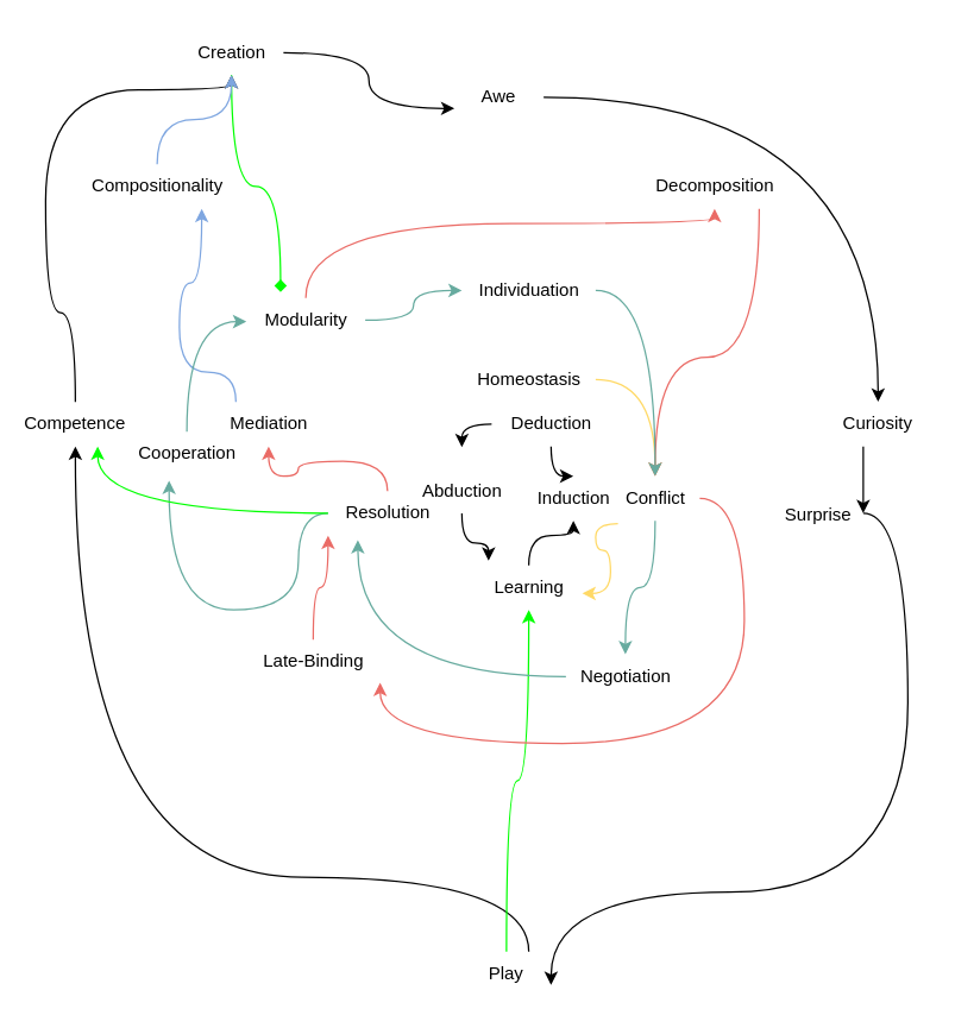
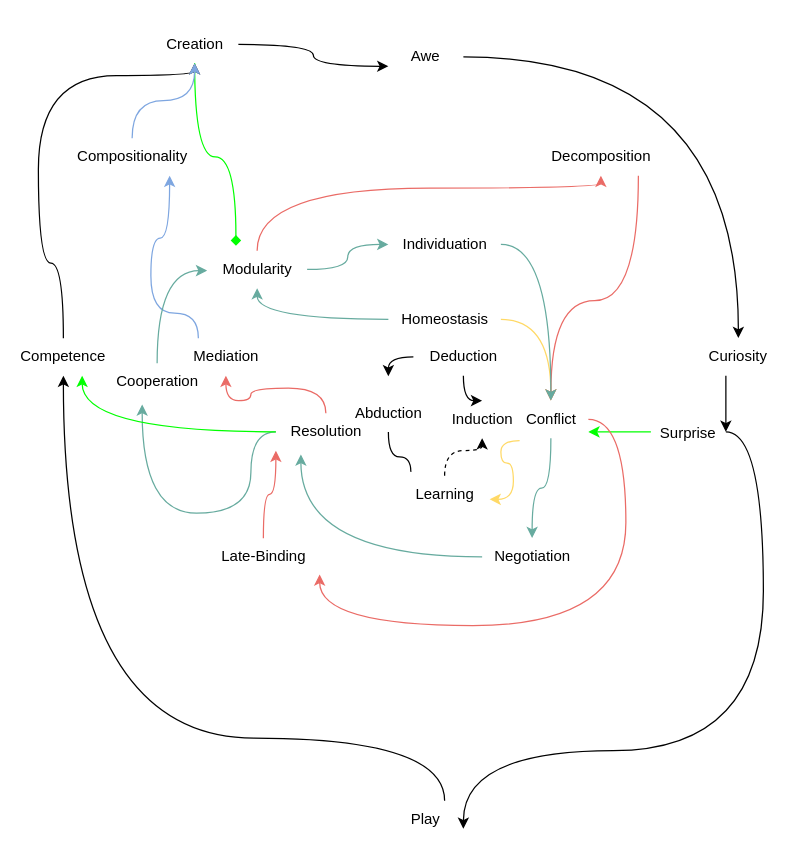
  <mxCell id="0" />
  <mxCell id="1" parent="0" />
  <mxCell id="2" style="edgeStyle=orthogonalEdgeStyle;curved=1;orthogonalLoop=1;jettySize=auto;html=1;" parent="1" source="3" target="5" edge="1"><mxGeometry relative="1" as="geometry" /></mxCell>
- <mxCell id="3" value="Awe" style="text;html=1;strokeColor=none;fillColor=none;align=center;verticalAlign=middle;whiteSpace=wrap;rounded=0;" parent="1" vertex="1"><mxGeometry x="305" y="50" width="60" height="30" as="geometry" /></mxCell>
+ <mxCell id="3" value="Awe" style="text;html=1;strokeColor=none;fillColor=none;align=center;verticalAlign=middle;whiteSpace=wrap;rounded=0;" parent="1" vertex="1"><mxGeometry x="310" y="30" width="60" height="30" as="geometry" /></mxCell>
  <mxCell id="4" style="edgeStyle=orthogonalEdgeStyle;curved=1;orthogonalLoop=1;jettySize=auto;html=1;" parent="1" source="5" target="8" edge="1"><mxGeometry relative="1" as="geometry" /></mxCell>
  <mxCell id="5" value="Curiosity" style="text;html=1;strokeColor=none;fillColor=none;align=center;verticalAlign=middle;whiteSpace=wrap;rounded=0;" parent="1" vertex="1"><mxGeometry x="560" y="270" width="60" height="30" as="geometry" /></mxCell>
  <mxCell id="6" style="edgeStyle=orthogonalEdgeStyle;curved=1;orthogonalLoop=1;jettySize=auto;html=1;entryX=1;entryY=0.75;entryDx=0;entryDy=0;" parent="1" source="8" target="11" edge="1"><mxGeometry relative="1" as="geometry"><Array as="points"><mxPoint x="610" y="345" /><mxPoint x="610" y="600" /><mxPoint x="370" y="600" /></Array></mxGeometry></mxCell>
+ <mxCell id="7" style="edgeStyle=orthogonalEdgeStyle;curved=1;orthogonalLoop=1;jettySize=auto;html=1;strokeColor=#00FF00;" parent="1" source="8" target="20" edge="1"><mxGeometry relative="1" as="geometry" /></mxCell>
  <mxCell id="8" value="Surprise" style="text;html=1;strokeColor=none;fillColor=none;align=center;verticalAlign=middle;whiteSpace=wrap;rounded=0;" parent="1" vertex="1"><mxGeometry x="520" y="345" width="60" as="geometry" /></mxCell>
  <mxCell id="9" style="edgeStyle=orthogonalEdgeStyle;curved=1;orthogonalLoop=1;jettySize=auto;html=1;entryX=0.5;entryY=1;entryDx=0;entryDy=0;" parent="1" source="11" target="13" edge="1"><mxGeometry relative="1" as="geometry"><Array as="points"><mxPoint x="355" y="590" /><mxPoint x="50" y="590" /></Array></mxGeometry></mxCell>
- <mxCell id="10" style="edgeStyle=orthogonalEdgeStyle;curved=1;orthogonalLoop=1;jettySize=auto;html=1;strokeColor=#00FF00;" parent="1" source="11" target="22" edge="1"><mxGeometry relative="1" as="geometry" /></mxCell>
  <mxCell id="11" value="Play" style="text;html=1;strokeColor=none;fillColor=none;align=center;verticalAlign=middle;whiteSpace=wrap;rounded=0;" parent="1" vertex="1"><mxGeometry x="310" y="640" width="60" height="30" as="geometry" /></mxCell>
  <mxCell id="12" style="edgeStyle=orthogonalEdgeStyle;orthogonalLoop=1;jettySize=auto;html=1;curved=1;" parent="1" source="13" target="16" edge="1"><mxGeometry relative="1" as="geometry"><Array as="points"><mxPoint x="50" y="210" /><mxPoint x="30" y="210" /><mxPoint x="30" y="60" /><mxPoint x="155" y="60" /></Array></mxGeometry></mxCell>
  <mxCell id="13" value="Competence" style="text;html=1;strokeColor=none;fillColor=none;align=center;verticalAlign=middle;whiteSpace=wrap;rounded=0;" parent="1" vertex="1"><mxGeometry x="20" y="270" width="60" height="30" as="geometry" /></mxCell>
  <mxCell id="14" style="edgeStyle=orthogonalEdgeStyle;curved=1;orthogonalLoop=1;jettySize=auto;html=1;entryX=0;entryY=0.75;entryDx=0;entryDy=0;" parent="1" source="16" target="3" edge="1"><mxGeometry relative="1" as="geometry" /></mxCell>
  <mxCell id="15" style="edgeStyle=orthogonalEdgeStyle;curved=1;orthogonalLoop=1;jettySize=auto;html=1;entryX=0.288;entryY=-0.133;entryDx=0;entryDy=0;entryPerimeter=0;strokeColor=#00FF00;endArrow=diamond;" parent="1" source="16" target="32" edge="1"><mxGeometry relative="1" as="geometry" /></mxCell>
  <mxCell id="16" value="Creation" style="text;html=1;align=center;verticalAlign=middle;resizable=0;points=[];autosize=1;strokeColor=none;fillColor=none;" parent="1" vertex="1"><mxGeometry x="120" y="20" width="70" height="30" as="geometry" /></mxCell>
  <mxCell id="17" style="edgeStyle=orthogonalEdgeStyle;curved=1;orthogonalLoop=1;jettySize=auto;html=1;entryX=1.014;entryY=0.633;entryDx=0;entryDy=0;entryPerimeter=0;exitX=0.083;exitY=1.067;exitDx=0;exitDy=0;exitPerimeter=0;fillColor=#fff2cc;strokeColor=#FFD966;" parent="1" source="20" target="22" edge="1"><mxGeometry relative="1" as="geometry"><Array as="points"><mxPoint x="400" y="352" /><mxPoint x="400" y="370" /><mxPoint x="410" y="370" /><mxPoint x="410" y="399" /></Array></mxGeometry></mxCell>
  <mxCell id="18" style="edgeStyle=orthogonalEdgeStyle;curved=1;orthogonalLoop=1;jettySize=auto;html=1;strokeColor=#67AB9F;" parent="1" source="20" target="44" edge="1"><mxGeometry relative="1" as="geometry" /></mxCell>
  <mxCell id="19" style="edgeStyle=orthogonalEdgeStyle;curved=1;orthogonalLoop=1;jettySize=auto;html=1;entryX=1;entryY=0.967;entryDx=0;entryDy=0;entryPerimeter=0;strokeColor=#EA6B66;" parent="1" source="20" target="39" edge="1"><mxGeometry relative="1" as="geometry"><Array as="points"><mxPoint x="500" y="335" /><mxPoint x="500" y="500" /><mxPoint x="255" y="500" /></Array></mxGeometry></mxCell>
  <mxCell id="20" value="Conflict" style="text;html=1;align=center;verticalAlign=middle;resizable=0;points=[];autosize=1;strokeColor=none;fillColor=none;" parent="1" vertex="1"><mxGeometry x="410" y="320" width="60" height="30" as="geometry" /></mxCell>
- <mxCell id="21" style="edgeStyle=orthogonalEdgeStyle;orthogonalLoop=1;jettySize=auto;html=1;curved=1;" edge="1" parent="1" source="22" target="47"><mxGeometry relative="1" as="geometry" /></mxCell>
+ <mxCell id="21" style="edgeStyle=orthogonalEdgeStyle;orthogonalLoop=1;jettySize=auto;html=1;curved=1;dashed=1;" edge="1" parent="1" source="22" target="47"><mxGeometry relative="1" as="geometry" /></mxCell>
  <mxCell id="22" value="Learning" style="text;html=1;align=center;verticalAlign=middle;resizable=0;points=[];autosize=1;strokeColor=none;fillColor=none;" parent="1" vertex="1"><mxGeometry x="320" y="380" width="70" height="30" as="geometry" /></mxCell>
  <mxCell id="23" style="edgeStyle=orthogonalEdgeStyle;curved=1;orthogonalLoop=1;jettySize=auto;html=1;strokeColor=#EA6B66;" parent="1" source="26" target="40" edge="1"><mxGeometry relative="1" as="geometry" /></mxCell>
  <mxCell id="24" style="edgeStyle=orthogonalEdgeStyle;curved=1;orthogonalLoop=1;jettySize=auto;html=1;entryX=0.367;entryY=1.1;entryDx=0;entryDy=0;entryPerimeter=0;strokeColor=#67AB9F;" parent="1" source="26" target="46" edge="1"><mxGeometry relative="1" as="geometry"><Array as="points"><mxPoint x="200" y="345" /><mxPoint x="200" y="410" /><mxPoint x="113" y="410" /></Array></mxGeometry></mxCell>
  <mxCell id="25" style="edgeStyle=orthogonalEdgeStyle;curved=1;orthogonalLoop=1;jettySize=auto;html=1;entryX=0.75;entryY=1;entryDx=0;entryDy=0;strokeColor=#00FF00;" parent="1" source="26" target="13" edge="1"><mxGeometry relative="1" as="geometry" /></mxCell>
  <mxCell id="26" value="Resolution" style="text;html=1;align=center;verticalAlign=middle;resizable=0;points=[];autosize=1;strokeColor=none;fillColor=none;" parent="1" vertex="1"><mxGeometry x="220" y="330" width="80" height="30" as="geometry" /></mxCell>
  <mxCell id="27" style="edgeStyle=orthogonalEdgeStyle;curved=1;orthogonalLoop=1;jettySize=auto;html=1;strokeColor=#FFD966;" parent="1" source="29" target="20" edge="1"><mxGeometry relative="1" as="geometry" /></mxCell>
+ <mxCell id="28" style="edgeStyle=orthogonalEdgeStyle;curved=1;orthogonalLoop=1;jettySize=auto;html=1;strokeColor=#67AB9F;" parent="1" source="29" target="32" edge="1"><mxGeometry relative="1" as="geometry" /></mxCell>
  <mxCell id="29" value="Homeostasis" style="text;html=1;align=center;verticalAlign=middle;resizable=0;points=[];autosize=1;strokeColor=none;fillColor=none;" parent="1" vertex="1"><mxGeometry x="310" y="240" width="90" height="30" as="geometry" /></mxCell>
  <mxCell id="30" style="edgeStyle=orthogonalEdgeStyle;curved=1;orthogonalLoop=1;jettySize=auto;html=1;strokeColor=#7EA6E0;" parent="1" source="40" target="34" edge="1"><mxGeometry relative="1" as="geometry"><mxPoint x="140" y="80" as="targetPoint" /><Array as="points"><mxPoint x="158" y="250" /><mxPoint x="120" y="250" /><mxPoint x="120" y="190" /><mxPoint x="135" y="190" /><mxPoint x="135" y="115" /></Array></mxGeometry></mxCell>
  <mxCell id="31" style="edgeStyle=orthogonalEdgeStyle;curved=1;orthogonalLoop=1;jettySize=auto;html=1;strokeColor=#67AB9F;" parent="1" source="32" target="42" edge="1"><mxGeometry relative="1" as="geometry" /></mxCell>
  <mxCell id="32" value="Modularity" style="text;html=1;align=center;verticalAlign=middle;resizable=0;points=[];autosize=1;strokeColor=none;fillColor=none;" parent="1" vertex="1"><mxGeometry x="165" y="200" width="80" height="30" as="geometry" /></mxCell>
  <mxCell id="33" value="" style="edgeStyle=orthogonalEdgeStyle;curved=1;orthogonalLoop=1;jettySize=auto;html=1;strokeColor=#7EA6E0;" parent="1" source="34" target="16" edge="1"><mxGeometry relative="1" as="geometry" /></mxCell>
  <mxCell id="34" value="Compositionality" style="text;html=1;align=center;verticalAlign=middle;resizable=0;points=[];autosize=1;strokeColor=none;fillColor=none;" parent="1" vertex="1"><mxGeometry x="50" y="110" width="110" height="30" as="geometry" /></mxCell>
  <mxCell id="35" style="edgeStyle=orthogonalEdgeStyle;curved=1;orthogonalLoop=1;jettySize=auto;html=1;strokeColor=#EA6B66;" parent="1" source="36" target="20" edge="1"><mxGeometry relative="1" as="geometry"><Array as="points"><mxPoint x="510" y="240" /><mxPoint x="440" y="240" /></Array></mxGeometry></mxCell>
  <mxCell id="36" value="Decomposition" style="text;html=1;align=center;verticalAlign=middle;resizable=0;points=[];autosize=1;strokeColor=none;fillColor=none;" parent="1" vertex="1"><mxGeometry x="430" y="110" width="100" height="30" as="geometry" /></mxCell>
  <mxCell id="37" style="edgeStyle=orthogonalEdgeStyle;curved=1;orthogonalLoop=1;jettySize=auto;html=1;strokeColor=#EA6B66;" parent="1" source="32" target="36" edge="1"><mxGeometry relative="1" as="geometry"><Array as="points"><mxPoint x="205" y="150" /><mxPoint x="480" y="150" /></Array></mxGeometry></mxCell>
  <mxCell id="38" style="edgeStyle=orthogonalEdgeStyle;curved=1;orthogonalLoop=1;jettySize=auto;html=1;entryX=0;entryY=1;entryDx=0;entryDy=0;entryPerimeter=0;strokeColor=#EA6B66;" parent="1" source="39" target="26" edge="1"><mxGeometry relative="1" as="geometry" /></mxCell>
  <mxCell id="39" value="Late-Binding" style="text;html=1;align=center;verticalAlign=middle;resizable=0;points=[];autosize=1;strokeColor=none;fillColor=none;" parent="1" vertex="1"><mxGeometry x="165" y="430" width="90" height="30" as="geometry" /></mxCell>
  <mxCell id="40" value="Mediation" style="text;html=1;align=center;verticalAlign=middle;resizable=0;points=[];autosize=1;strokeColor=none;fillColor=none;rounded=0;" parent="1" vertex="1"><mxGeometry x="140" y="270" width="80" height="30" as="geometry" /></mxCell>
  <mxCell id="41" style="edgeStyle=orthogonalEdgeStyle;curved=1;orthogonalLoop=1;jettySize=auto;html=1;strokeColor=#67AB9F;" parent="1" source="42" target="20" edge="1"><mxGeometry relative="1" as="geometry" /></mxCell>
  <mxCell id="42" value="Individuation" style="text;html=1;align=center;verticalAlign=middle;resizable=0;points=[];autosize=1;strokeColor=none;fillColor=none;" parent="1" vertex="1"><mxGeometry x="310" y="180" width="90" height="30" as="geometry" /></mxCell>
  <mxCell id="43" style="edgeStyle=orthogonalEdgeStyle;curved=1;orthogonalLoop=1;jettySize=auto;html=1;entryX=0.25;entryY=1.1;entryDx=0;entryDy=0;entryPerimeter=0;strokeColor=#67AB9F;" parent="1" source="44" target="26" edge="1"><mxGeometry relative="1" as="geometry" /></mxCell>
- <mxCell id="44" value="Negotiation" style="text;html=1;align=center;verticalAlign=middle;resizable=0;points=[];autosize=1;strokeColor=none;fillColor=none;" parent="1" vertex="1"><mxGeometry x="380" y="440" width="80" height="30" as="geometry" /></mxCell>
+ <mxCell id="44" value="Negotiation" style="text;html=1;align=center;verticalAlign=middle;resizable=0;points=[];autosize=1;strokeColor=none;fillColor=none;" parent="1" vertex="1"><mxGeometry x="385" y="430" width="80" height="30" as="geometry" /></mxCell>
  <mxCell id="45" style="edgeStyle=orthogonalEdgeStyle;curved=1;orthogonalLoop=1;jettySize=auto;html=1;entryX=0;entryY=0.533;entryDx=0;entryDy=0;entryPerimeter=0;strokeColor=#67AB9F;" parent="1" source="46" target="32" edge="1"><mxGeometry relative="1" as="geometry" /></mxCell>
  <mxCell id="46" value="Cooperation" style="text;html=1;align=center;verticalAlign=middle;resizable=0;points=[];autosize=1;strokeColor=none;fillColor=none;" parent="1" vertex="1"><mxGeometry x="80" y="290" width="90" height="30" as="geometry" /></mxCell>
  <mxCell id="47" value="Induction" style="text;html=1;align=center;verticalAlign=middle;resizable=0;points=[];autosize=1;strokeColor=none;fillColor=none;" vertex="1" parent="1"><mxGeometry x="350" y="320" width="70" height="30" as="geometry" /></mxCell>
  <mxCell id="48" style="edgeStyle=orthogonalEdgeStyle;curved=1;orthogonalLoop=1;jettySize=auto;html=1;" edge="1" parent="1" source="50"><mxGeometry relative="1" as="geometry"><mxPoint x="310" y="300" as="targetPoint" /></mxGeometry></mxCell>
  <mxCell id="49" style="edgeStyle=orthogonalEdgeStyle;curved=1;orthogonalLoop=1;jettySize=auto;html=1;" edge="1" parent="1" source="50" target="47"><mxGeometry relative="1" as="geometry" /></mxCell>
  <mxCell id="50" value="Deduction" style="text;html=1;align=center;verticalAlign=middle;resizable=0;points=[];autosize=1;strokeColor=none;fillColor=none;" vertex="1" parent="1"><mxGeometry x="330" y="270" width="80" height="30" as="geometry" /></mxCell>
- <mxCell id="51" style="edgeStyle=orthogonalEdgeStyle;curved=1;orthogonalLoop=1;jettySize=auto;html=1;entryX=0.114;entryY=-0.1;entryDx=0;entryDy=0;entryPerimeter=0;" edge="1" parent="1" source="52" target="22"><mxGeometry relative="1" as="geometry" /></mxCell>
+ <mxCell id="51" style="edgeStyle=orthogonalEdgeStyle;curved=1;orthogonalLoop=1;jettySize=auto;html=1;entryX=0.114;entryY=-0.1;entryDx=0;entryDy=0;entryPerimeter=0;endArrow=none;" edge="1" parent="1" source="52" target="22"><mxGeometry relative="1" as="geometry" /></mxCell>
  <mxCell id="52" value="Abduction" style="text;html=1;align=center;verticalAlign=middle;resizable=0;points=[];autosize=1;strokeColor=none;fillColor=none;" vertex="1" parent="1"><mxGeometry x="270" y="315" width="80" height="30" as="geometry" /></mxCell>
